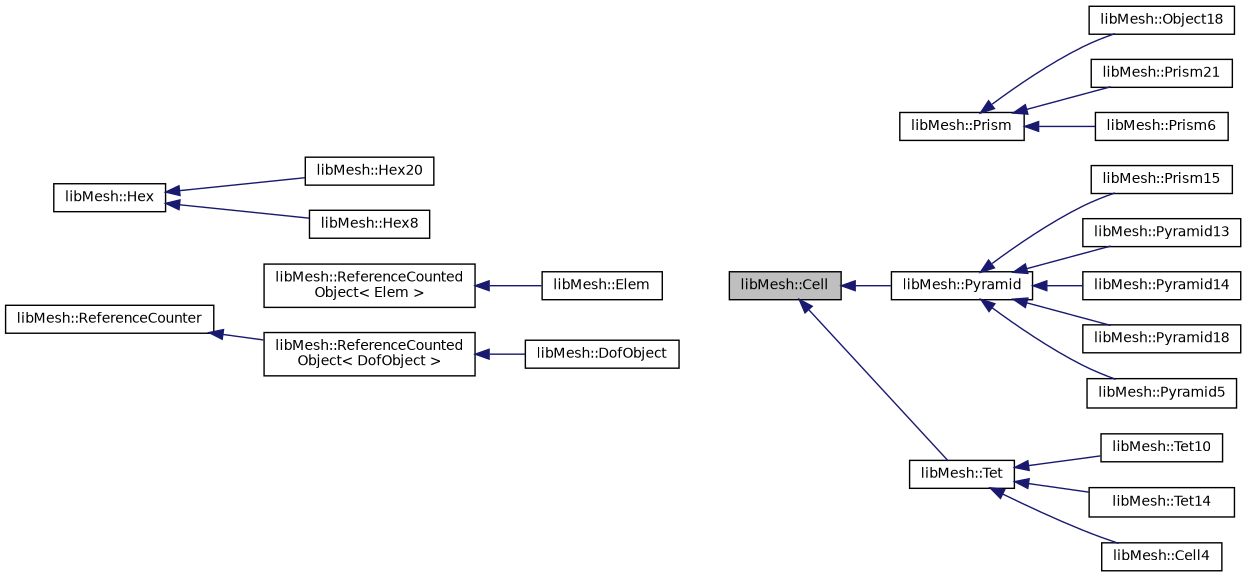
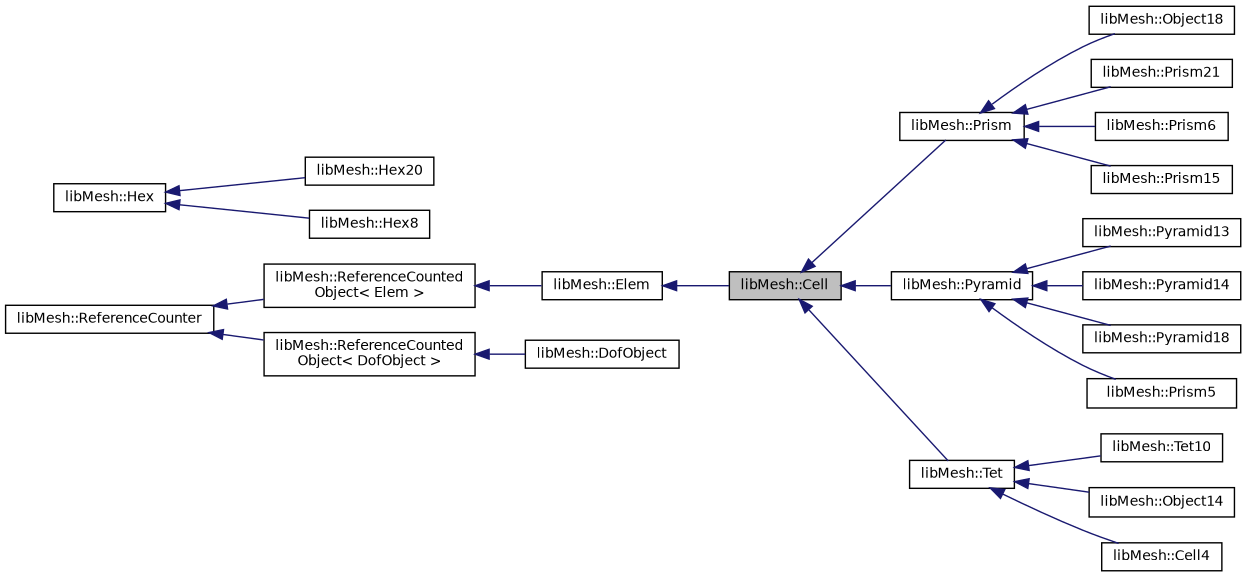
  digraph {
    rankdir=LR
    node [color=black fillcolor=white fontname=Helvetica fontsize=10 shape=record style=filled]
    edge [color=midnightblue dir=back fontname=Helvetica fontsize=10 labelfontname=Helvetica labelfontsize=10 style=solid]
    n1 [fillcolor=grey75 fontcolor=black height=0.2 label="libMesh::Cell" width=0.4]
    n2 [height=0.2 label="libMesh::Prism" width=0.4]
    n3 [height=0.2 label="libMesh::Pyramid" width=0.4]
    n4 [height=0.2 label="libMesh::Tet" width=0.4]
    n5 [height=0.2 label="libMesh::Hex" width=0.4]
    n6 [height=0.2 label="libMesh::Hex20" width=0.4]
    n7 [height=0.2 label="libMesh::Hex8" width=0.4]
    n8 [height=0.2 label="libMesh::Prism15" width=0.4]
    n9 [height=0.2 label="libMesh::Object18" width=0.4]
    n10 [height=0.2 label="libMesh::Prism21" width=0.4]
    n11 [height=0.2 label="libMesh::Prism6" width=0.4]
    n12 [height=0.2 label="libMesh::Pyramid13" width=0.4]
    n13 [height=0.2 label="libMesh::Pyramid14" width=0.4]
    n14 [height=0.2 label="libMesh::Pyramid18" width=0.4]
-   n15 [height=0.2 label="libMesh::Pyramid5" width=0.4]
+   n15 [height=0.2 label="libMesh::Prism5" width=0.4]
    n16 [height=0.2 label="libMesh::Tet10" width=0.4]
-   n17 [height=0.2 label="libMesh::Tet14" width=0.4]
+   n17 [height=0.2 label="libMesh::Object14" width=0.4]
    n18 [height=0.2 label="libMesh::Cell4" width=0.4]
    n19 [height=0.2 label="libMesh::Elem" width=0.4]
    n20 [height=0.2 label="libMesh::ReferenceCounted\lObject\< Elem \>" width=0.4]
    n21 [height=0.2 label="libMesh::ReferenceCounter" width=0.4]
    n22 [height=0.2 label="libMesh::ReferenceCounted\lObject\< DofObject \>" width=0.4]
    n23 [height=0.2 label="libMesh::DofObject" width=0.4]
+   n1 -> n2
    n1 -> n3
    n1 -> n4
-   n3 -> n8
+   n2 -> n8
    n2 -> n9
    n2 -> n10
    n2 -> n11
    n3 -> n12
    n3 -> n13
    n3 -> n14
    n3 -> n15
    n4 -> n16
    n4 -> n17
    n4 -> n18
    n5 -> n6
    n5 -> n7
+   n19 -> n1
    n20 -> n19
+   n21 -> n20
    n21 -> n22
    n22 -> n23
  }
